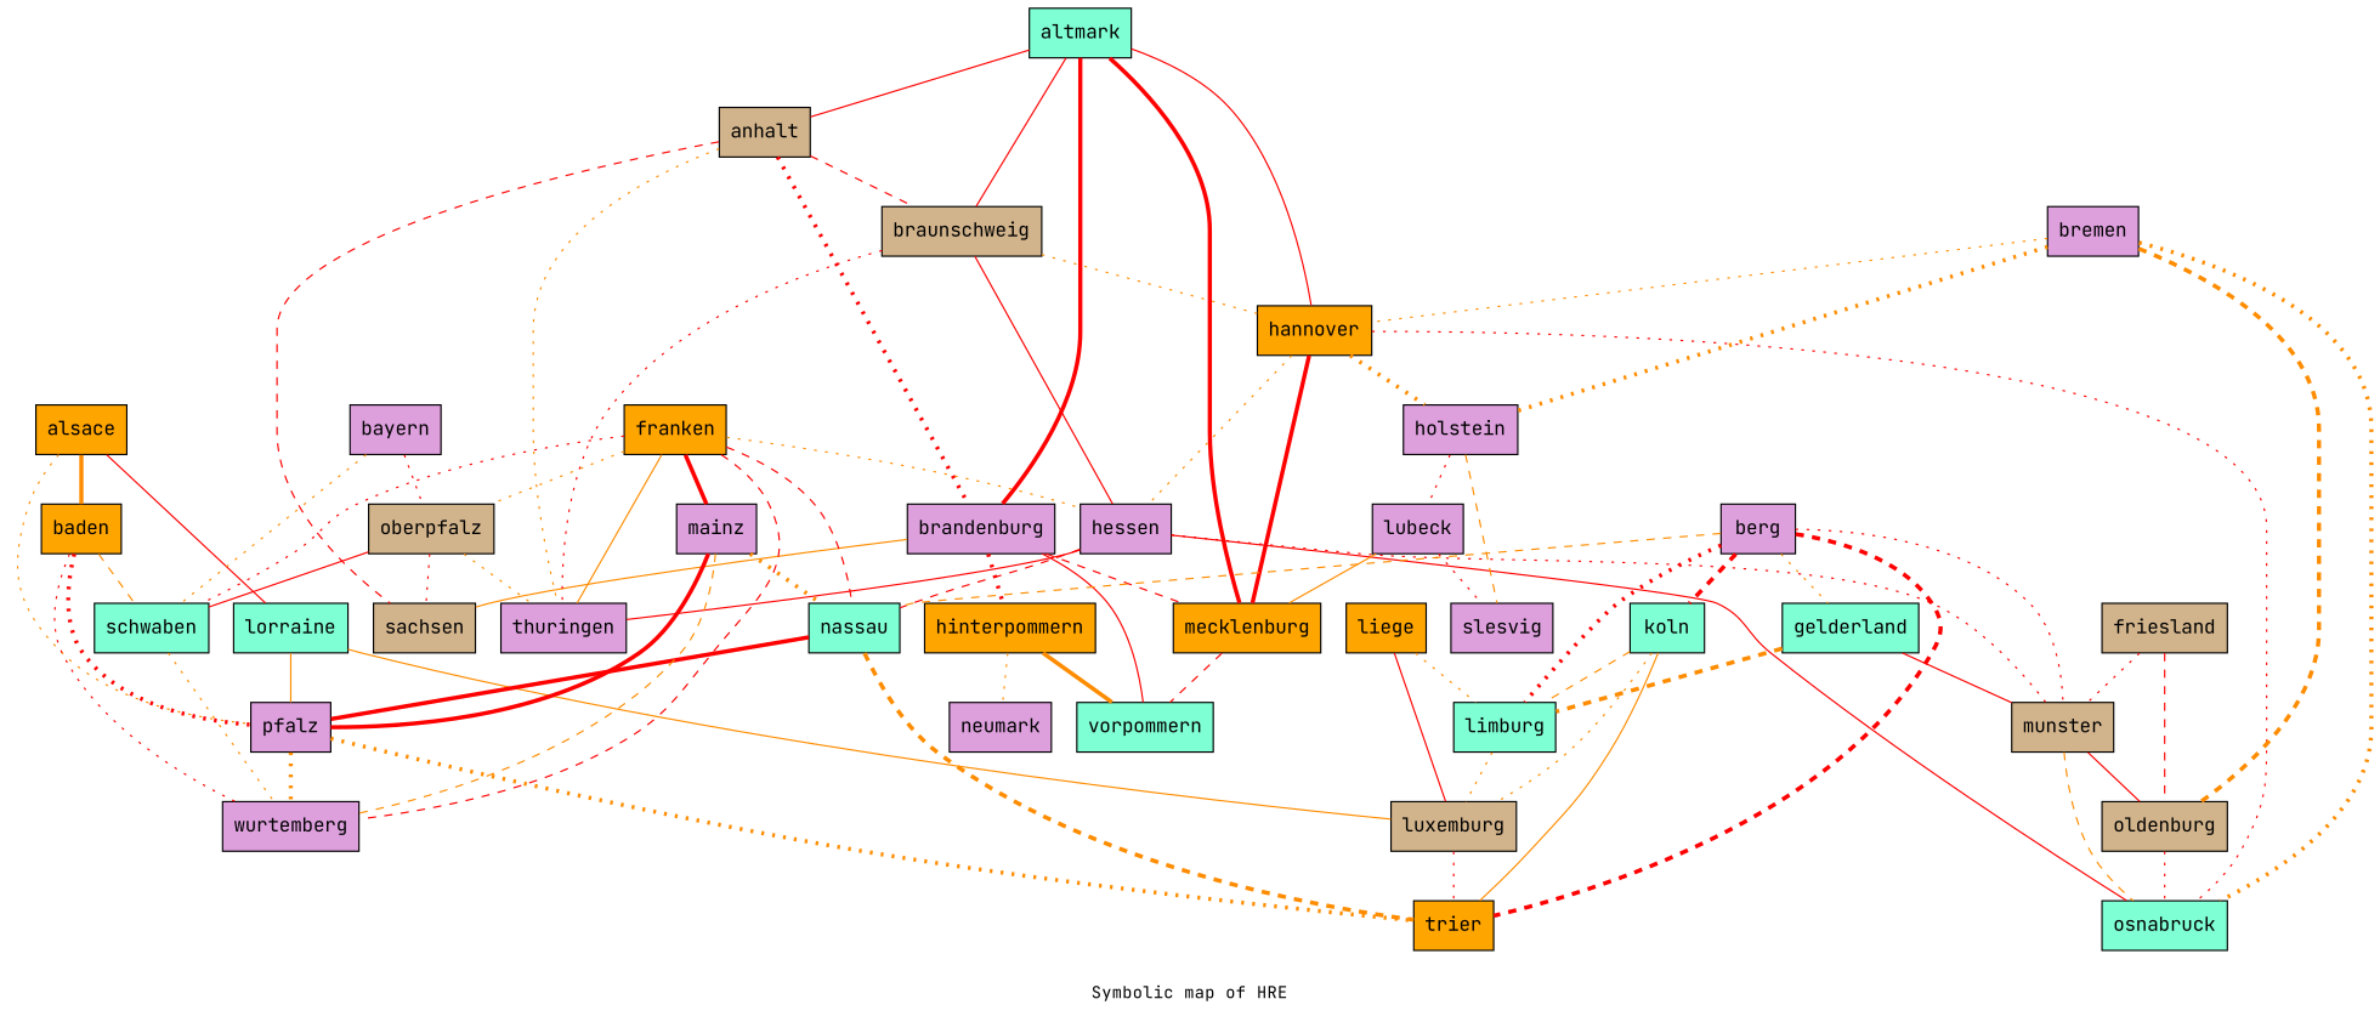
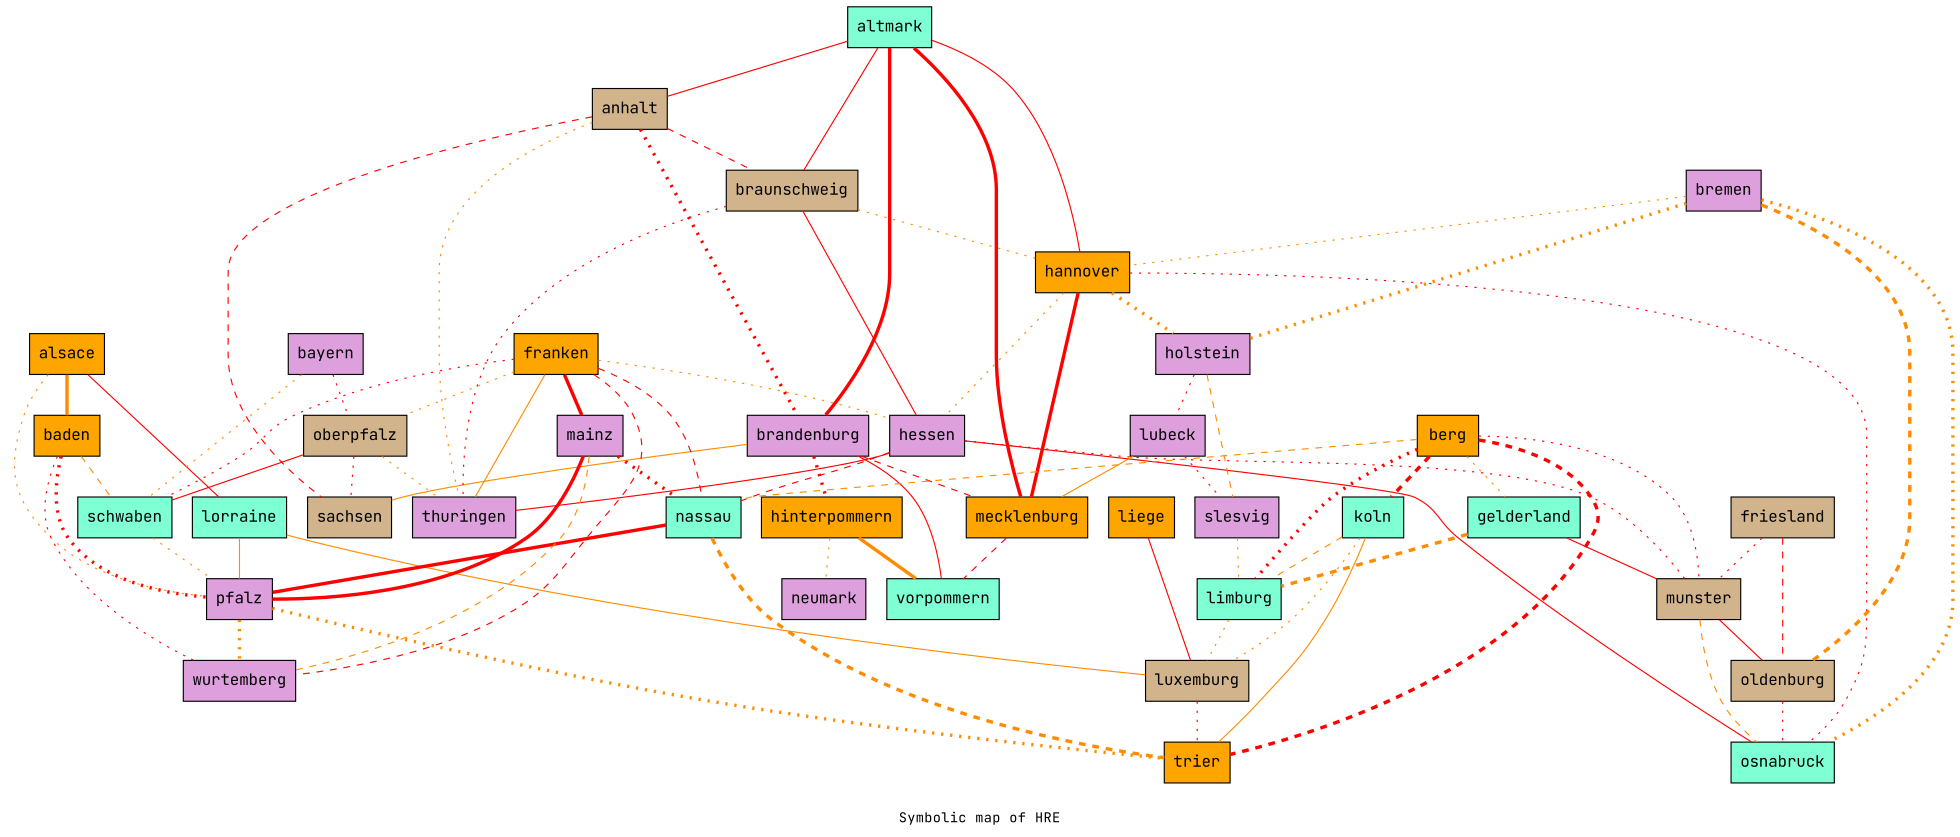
  graph {
    fontname="JetBrains Mono"
    fontsize=12
    label="Symbolic map of HRE"
    node [fillcolor=plum fontname="JetBrains Mono" shape=box style=filled]
    edge [color=red fontname="JetBrains Mono" style=dotted]
    alsace [fillcolor=orange]
    baden [fillcolor=orange]
    lorraine [fillcolor=aquamarine]
    pfalz
    schwaben [fillcolor=aquamarine]
    wurtemberg
    luxemburg [fillcolor=tan]
    trier [fillcolor=orange]
    altmark [fillcolor=aquamarine]
    anhalt [fillcolor=tan]
    brandenburg
    braunschweig [fillcolor=tan]
    hannover [fillcolor=orange]
    mecklenburg [fillcolor=orange]
    sachsen [fillcolor=tan]
    thuringen
    hinterpommern [fillcolor=orange]
    vorpommern [fillcolor=aquamarine]
    hessen
    holstein
    osnabruck [fillcolor=aquamarine]
    bayern
    oberpfalz [fillcolor=tan]
-   berg
+   berg [fillcolor=orange]
    koln [fillcolor=aquamarine]
    munster [fillcolor=tan]
    nassau [fillcolor=aquamarine]
    gelderland [fillcolor=aquamarine]
    limburg [fillcolor=aquamarine]
    oldenburg [fillcolor=tan]
    neumark
    bremen
    lubeck
    slesvig
    franken [fillcolor=orange]
    mainz
    friesland [fillcolor=tan]
    liege [fillcolor=orange]
    alsace -- baden [color=darkorange penwidth=3 style=solid]
    alsace -- lorraine [style=solid]
    alsace -- pfalz [color=darkorange]
    baden -- pfalz [penwidth=3]
    baden -- schwaben [color=darkorange style=dashed]
    baden -- wurtemberg
    lorraine -- pfalz [color=darkorange style=solid]
    lorraine -- luxemburg [color=darkorange style=solid]
    pfalz -- wurtemberg [color=darkorange penwidth=3]
    pfalz -- trier [color=darkorange penwidth=3]
-   schwaben -- wurtemberg [color=darkorange]
+   schwaben -- pfalz [color=darkorange]
    luxemburg -- trier
    altmark -- anhalt [style=solid]
    altmark -- brandenburg [penwidth=3 style=solid]
    altmark -- braunschweig [style=solid]
    altmark -- hannover [style=solid]
    altmark -- mecklenburg [penwidth=3 style=solid]
    anhalt -- brandenburg [penwidth=3]
    anhalt -- braunschweig [style=dashed]
    anhalt -- sachsen [style=dashed]
    anhalt -- thuringen [color=darkorange]
    brandenburg -- mecklenburg [style=dashed]
    brandenburg -- sachsen [color=darkorange style=solid]
    brandenburg -- hinterpommern [penwidth=3]
    brandenburg -- vorpommern [style=solid]
    braunschweig -- hannover [color=darkorange]
    braunschweig -- thuringen
    braunschweig -- hessen [style=solid]
    hannover -- mecklenburg [penwidth=3 style=solid]
    hannover -- hessen [color=darkorange]
    hannover -- holstein [color=darkorange penwidth=3]
    hannover -- osnabruck
    mecklenburg -- vorpommern [style=dashed]
    hinterpommern -- vorpommern [color=darkorange penwidth=3 style=solid]
    hinterpommern -- neumark [color=darkorange]
    hessen -- thuringen [style=solid]
    hessen -- osnabruck [style=solid]
    hessen -- munster
    hessen -- nassau [style=dashed]
    holstein -- lubeck
    holstein -- slesvig [color=darkorange style=dashed]
    bayern -- schwaben [color=darkorange]
    bayern -- oberpfalz
    oberpfalz -- schwaben [style=solid]
    oberpfalz -- sachsen
    oberpfalz -- thuringen [color=darkorange]
    berg -- trier [penwidth=3 style=dashed]
    berg -- koln [penwidth=3 style=dashed]
    berg -- munster
    berg -- nassau [color=darkorange style=dashed]
    berg -- gelderland [color=darkorange]
    berg -- limburg [penwidth=3]
    koln -- luxemburg [color=darkorange]
    koln -- trier [color=darkorange style=solid]
    koln -- limburg [color=darkorange style=dashed]
    munster -- osnabruck [color=darkorange style=dashed]
    munster -- oldenburg [style=solid]
    nassau -- pfalz [penwidth=3 style=solid]
    nassau -- trier [color=darkorange penwidth=3 style=dashed]
    gelderland -- munster [style=solid]
    gelderland -- limburg [color=darkorange penwidth=3 style=dashed]
    limburg -- luxemburg [color=darkorange]
    oldenburg -- osnabruck
    bremen -- hannover [color=darkorange]
    bremen -- holstein [color=darkorange penwidth=3]
    bremen -- osnabruck [color=darkorange penwidth=3]
    bremen -- oldenburg [color=darkorange penwidth=3 style=dashed]
    lubeck -- mecklenburg [color=darkorange style=solid]
    lubeck -- slesvig
    franken -- schwaben
    franken -- wurtemberg [style=dashed]
    franken -- thuringen [color=darkorange style=solid]
    franken -- hessen [color=darkorange]
    franken -- oberpfalz [color=darkorange]
    franken -- nassau [style=dashed]
    franken -- mainz [penwidth=3 style=solid]
    mainz -- pfalz [penwidth=3 style=solid]
    mainz -- wurtemberg [color=darkorange style=dashed]
-   mainz -- nassau [color=darkorange penwidth=3]
+   mainz -- nassau [penwidth=3]
    friesland -- munster
    friesland -- oldenburg [style=dashed]
    liege -- luxemburg [style=solid]
-   liege -- limburg [color=darkorange]
+   slesvig -- limburg [color=darkorange]
  }
